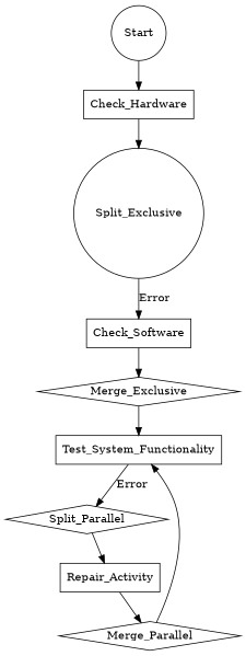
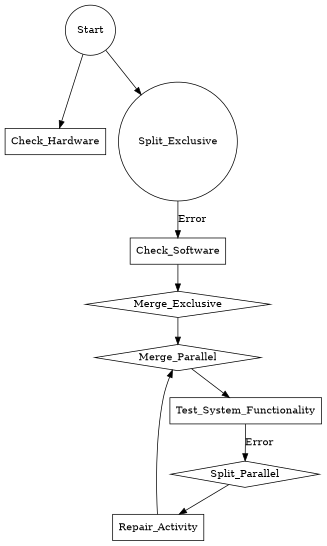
  digraph {
    node [shape=rectangle]
    Start [shape=circle]
    Check_Hardware
    Split_Exclusive [shape=circle]
    Check_Software
    Merge_Exclusive [shape=diamond]
    Test_System_Functionality
    Split_Parallel [shape=diamond]
    Repair_Activity
    Merge_Parallel [shape=diamond]
    Start -> Check_Hardware
-   Check_Hardware -> Split_Exclusive
+   Start -> Split_Exclusive
    Split_Exclusive -> Check_Software [label=Error]
    Check_Software -> Merge_Exclusive
-   Merge_Exclusive -> Test_System_Functionality
+   Merge_Exclusive -> Merge_Parallel
    Test_System_Functionality -> Split_Parallel [label=Error]
    Split_Parallel -> Repair_Activity
    Repair_Activity -> Merge_Parallel
    Merge_Parallel -> Test_System_Functionality
  }
